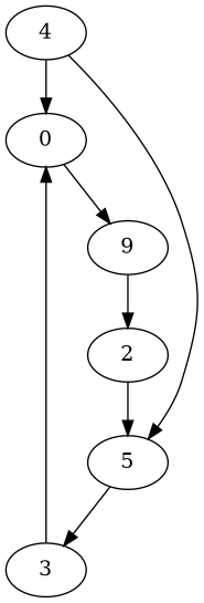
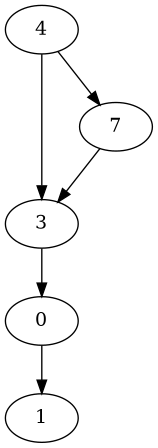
  digraph {
    0
-   1 [label=9]
-   2
+   1
    3
-   5
+   5 [label=7]
    4
    0 -> 1 [weight=4]
-   1 -> 2 [weight=2]
-   2 -> 5 [weight=7]
    3 -> 0 [weight=9]
    5 -> 3
-   4 -> 0 [weight=2]
+   4 -> 3 [weight=2]
    4 -> 5
  }
